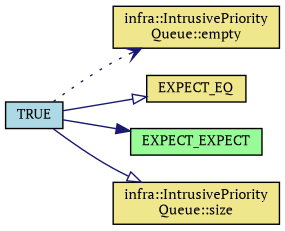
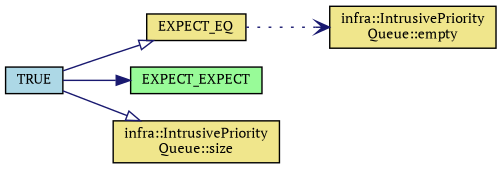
  digraph {
    fontname="PT Serif"
    rankdir=LR
    node [color=black fillcolor=khaki fontname="PT Serif" fontsize=10 shape=record style=filled]
    edge [arrowhead=onormal color=midnightblue fontname="PT Serif" fontsize=10 labelfontname=Helvetica labelfontsize=10 style=solid]
    n1 [fillcolor=lightblue fontcolor=black height=0.2 label=TRUE width=0.4]
    n2 [height=0.2 label="infra::IntrusivePriority\lQueue::empty" width=0.4]
    n3 [height=0.2 label=EXPECT_EQ width=0.4]
    n4 [fillcolor=palegreen height=0.2 label=EXPECT_EXPECT width=0.4]
    n5 [height=0.2 label="infra::IntrusivePriority\lQueue::size" width=0.4]
-   n1 -> n2 [arrowhead=vee style=dotted]
+   n3 -> n2 [arrowhead=vee style=dotted]
    n1 -> n3
    n1 -> n4 [arrowhead=normal]
    n1 -> n5
  }
